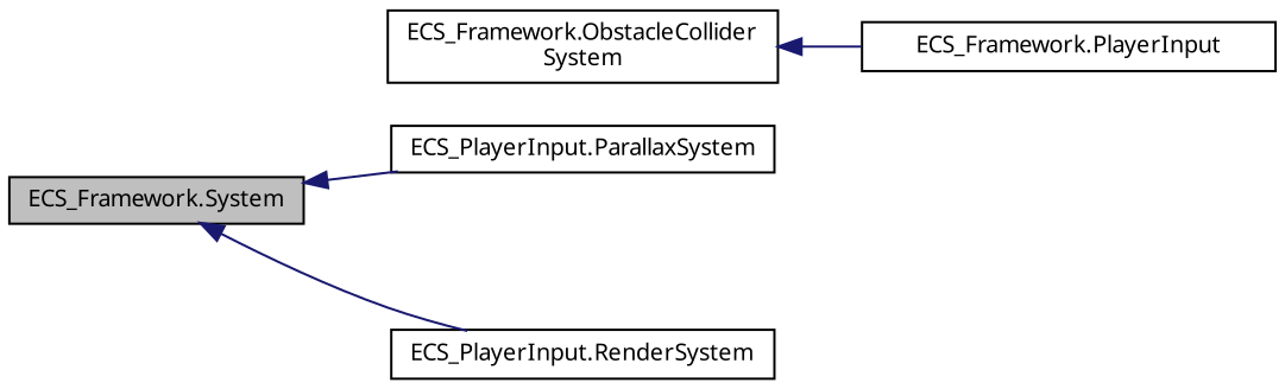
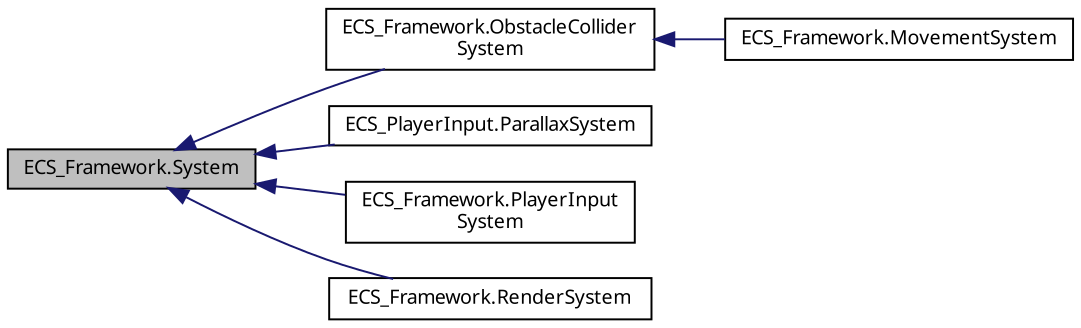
  digraph {
    fontname="Noto Sans"
    rankdir=LR
    node [color=black fillcolor=white fontname="Noto Sans" fontsize=10 shape=record style=filled]
    edge [color=midnightblue dir=back fontname="Noto Sans" fontsize=10 labelfontname=Helvetica labelfontsize=10 style=solid]
    n1 [fillcolor=grey75 fontcolor=black height=0.2 label="ECS_Framework.System" width=0.4]
    n2 [height=0.2 label="ECS_Framework.ObstacleCollider\lSystem" width=0.4]
    n3 [height=0.2 label="ECS_PlayerInput.ParallaxSystem" width=0.4]
-   n5 [height=0.2 label="ECS_PlayerInput.RenderSystem" width=0.4]
-   n6 [height=0.2 label="ECS_Framework.PlayerInput" width=0.4]
+   n4 [height=0.2 label="ECS_Framework.PlayerInput\lSystem" width=0.4]
+   n5 [height=0.2 label="ECS_Framework.RenderSystem" width=0.4]
+   n6 [height=0.2 label="ECS_Framework.MovementSystem" width=0.4]
+   n1 -> n2
    n1 -> n3
+   n1 -> n4
    n1 -> n5
    n2 -> n6
  }
